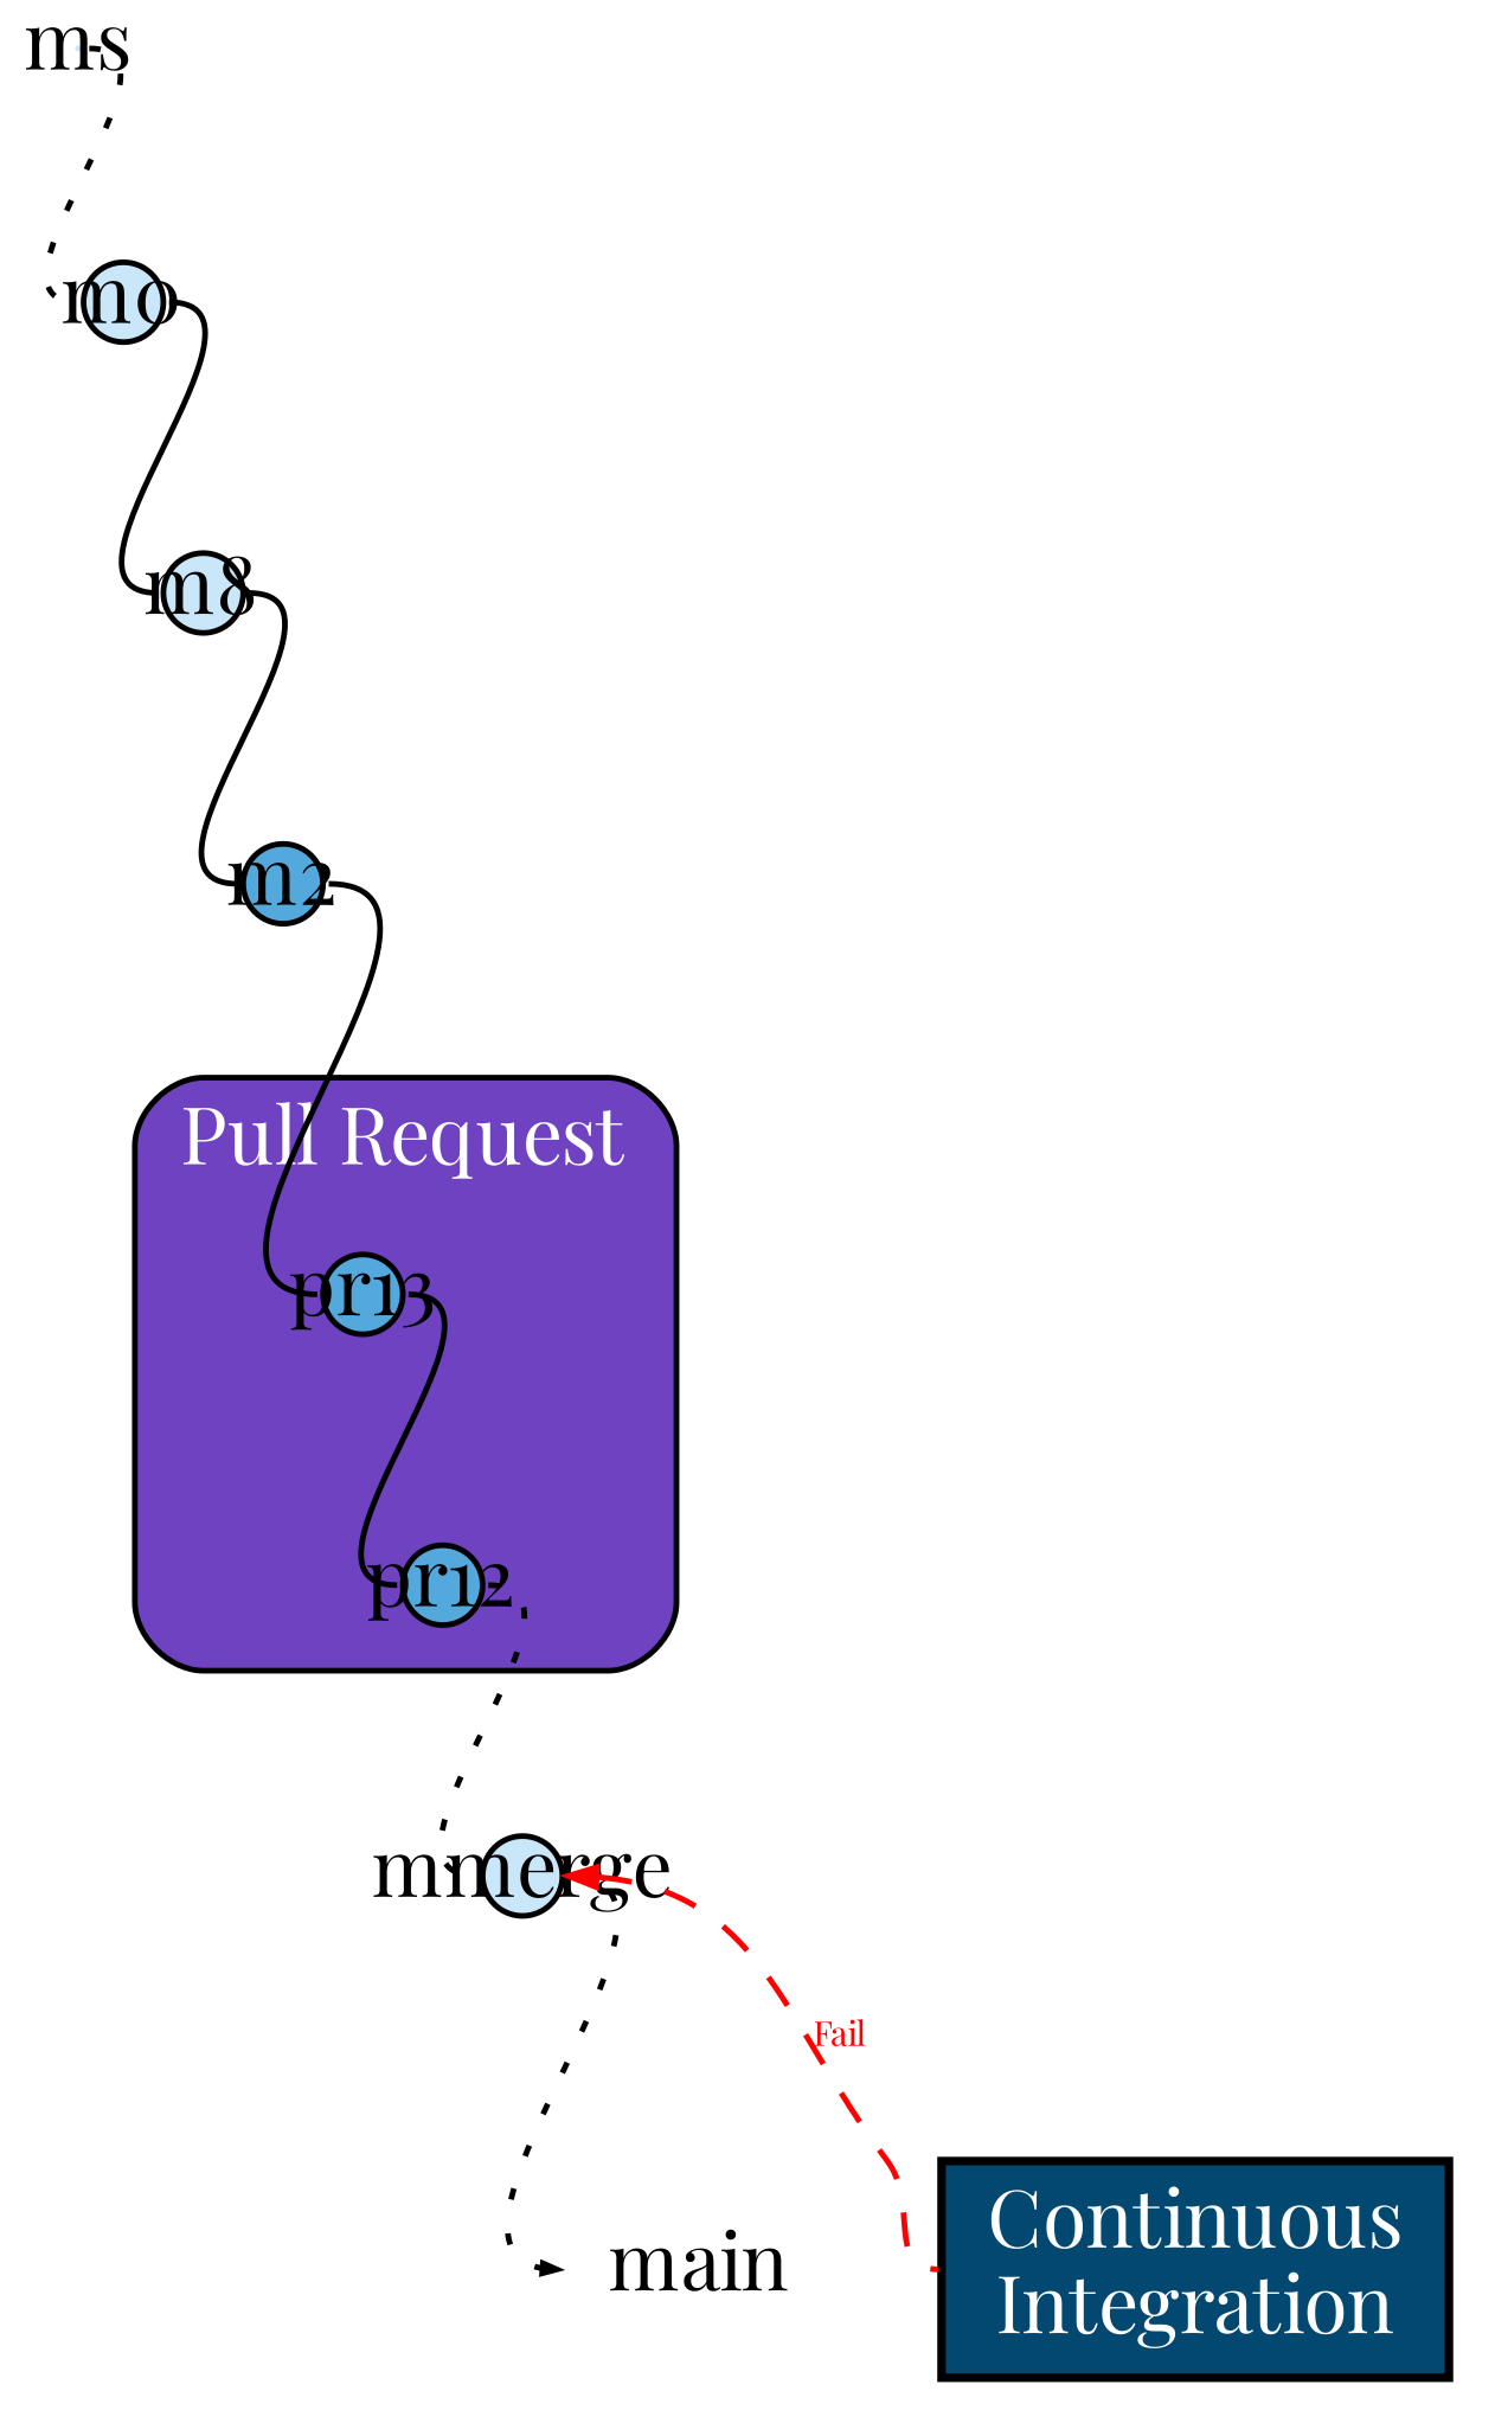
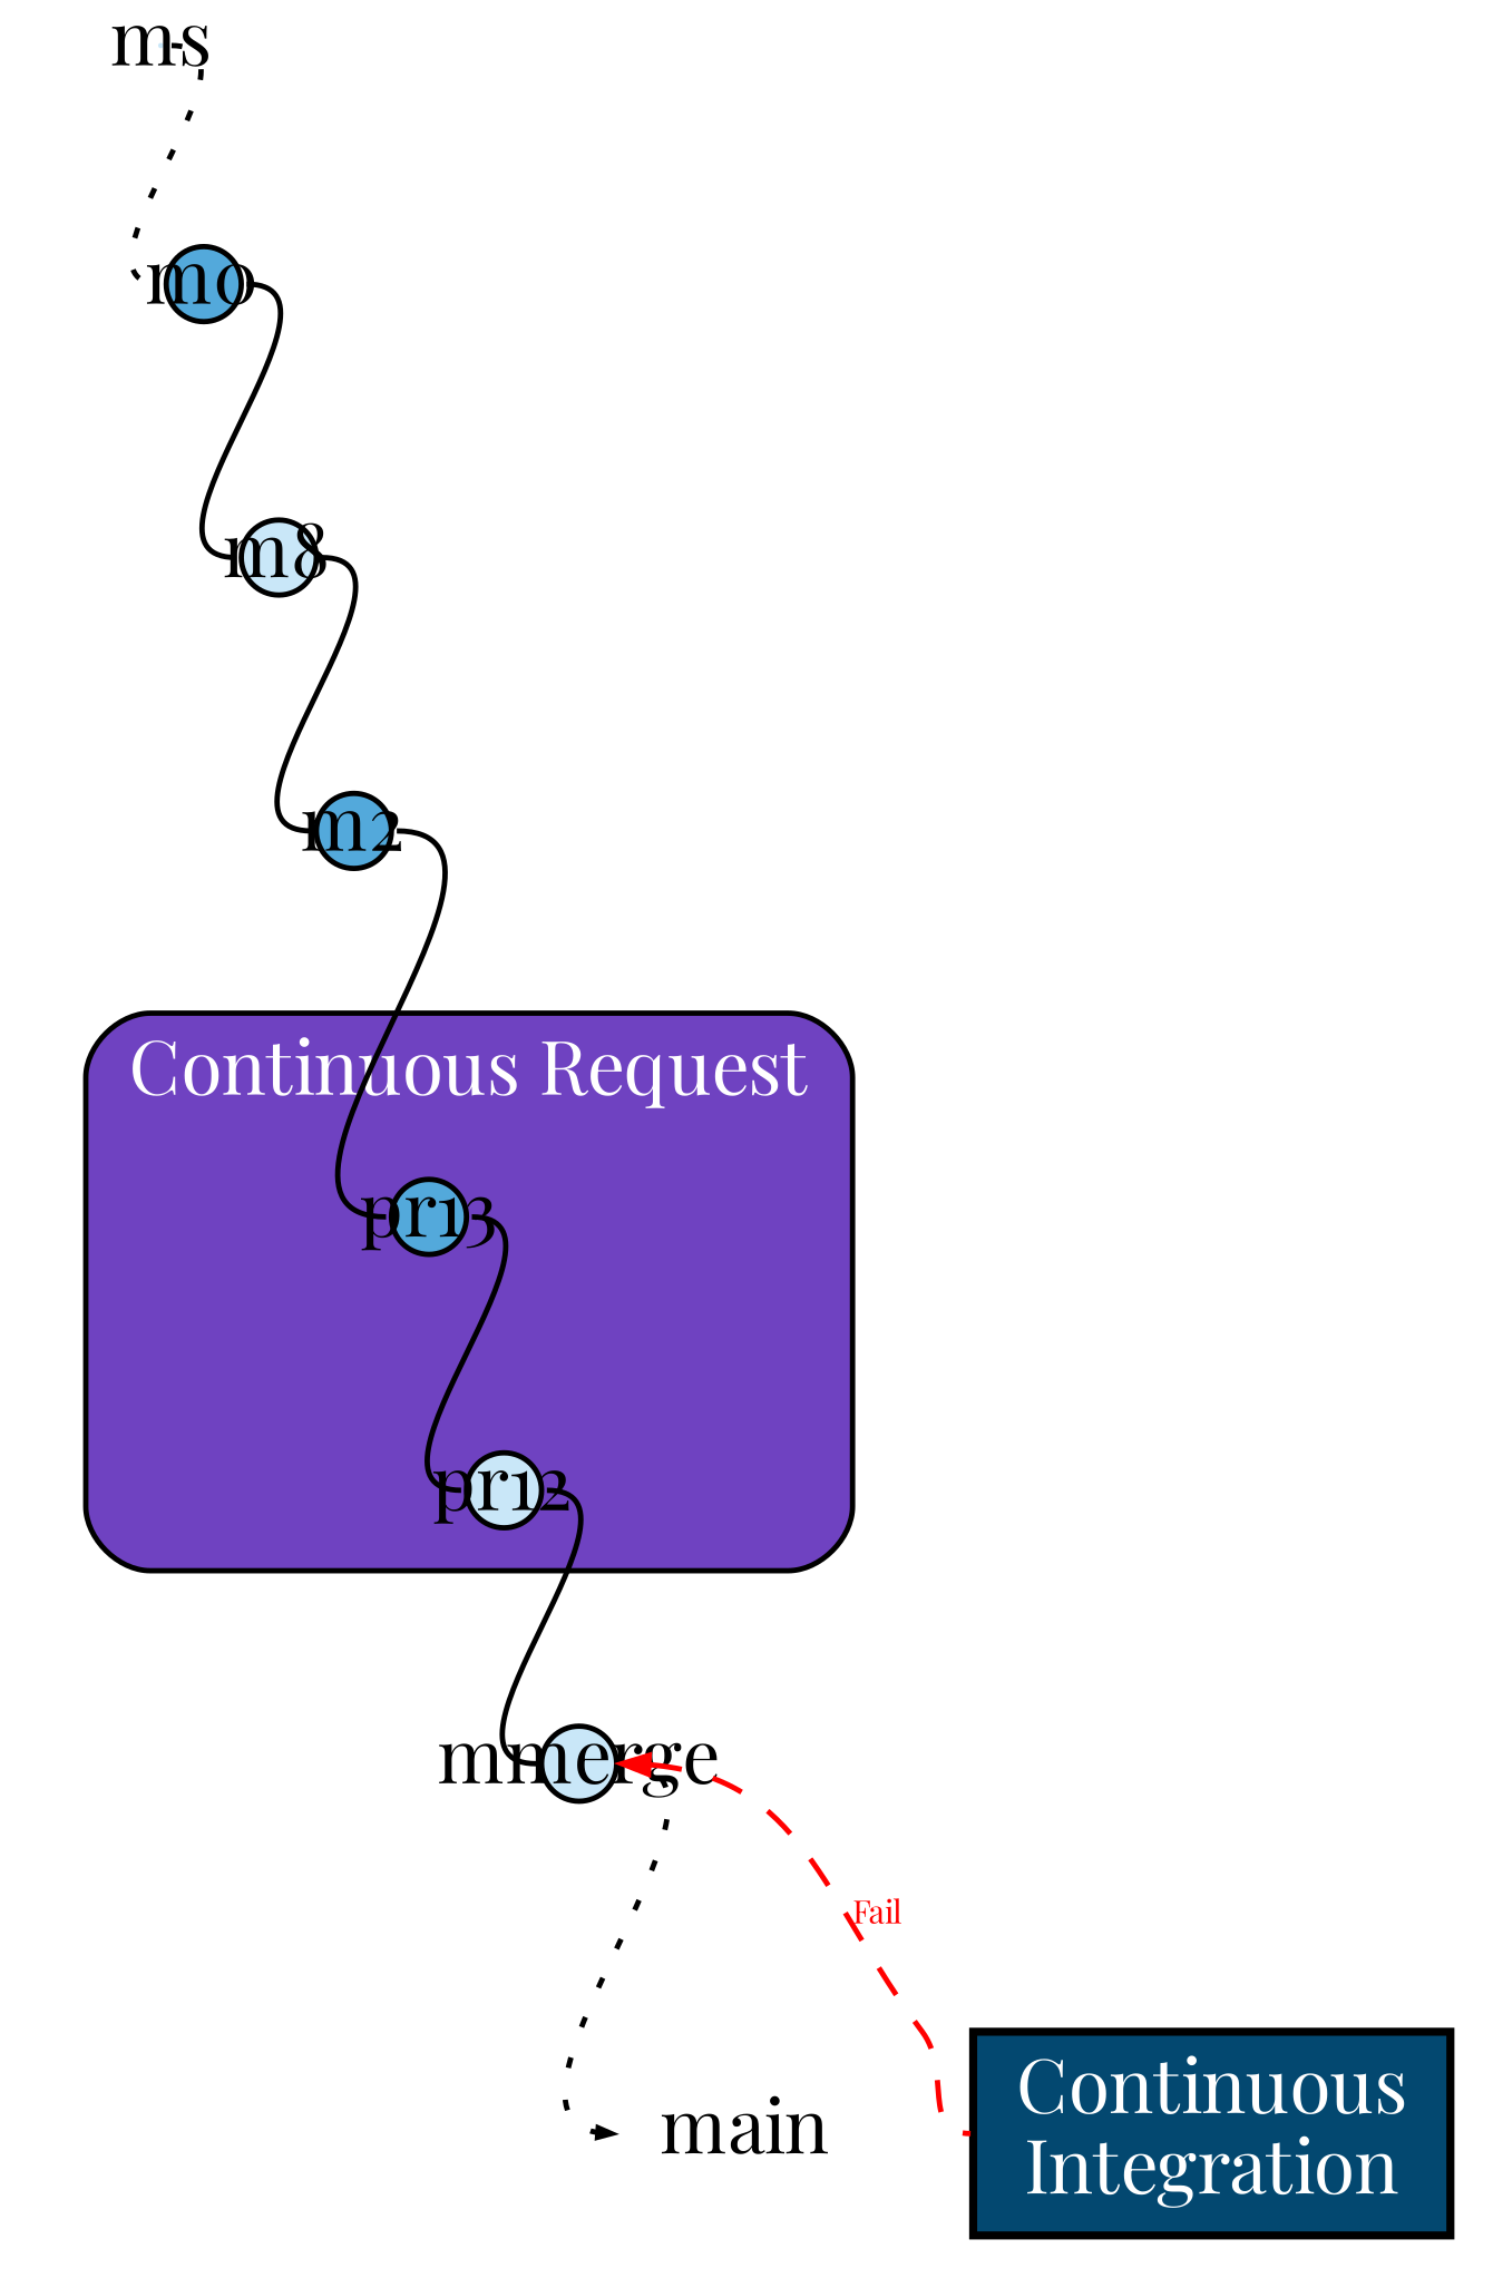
  strict digraph {
    fontname="Playfair Display"
    forcelabels=false
    newrank=false
    rankdir=TB
    node [color=black fillcolor="#C9E7F8" fixedsize=true fontcolor=black fontname="Playfair Display" group=main shape=circle style=filled]
    edge [arrowhead=none color=black fontname="Playfair Display" headport=w tailport=e]
    ms [height=0 penwidth=0 width=0]
    n2 [fillcolor=none fixedsize=false height=0.2 label=main shape=none width=0.2]
-   m0 [height=0.2 width=0.2]
+   m0 [fillcolor="#53A9DB" height=0.2 width=0.2]
    n4 [height=0.2 label=m8 width=0.2]
    m2 [fillcolor="#53A9DB" height=0.2 width=0.2]
    mmerge [height=0.2 width=0.2]
    n7 [fillcolor="#53A9DB" group=pr height=0.2 label=pr13 width=0.2]
-   pr12 [fillcolor="#53A9DB" group=pr height=0.2 width=0.2]
+   pr12 [group=pr height=0.2 width=0.2]
    n9 [fillcolor="#034870" fixedsize=false fontcolor=white height=0.2 label="Continuous\nIntegration" penwidth=1.5 shape=box width=0.2 group=""]
    subgraph sub_1 {
      rank=min
      ms
    }
    subgraph sub_2 {
      rank=sink
      n2
    }
    subgraph sub_3 {
      ms
      n2
      m0
      n4
      m2
      mmerge
    }
    subgraph sub_4 {
      subgraph cluster_5 {
        fillcolor="#6F42C1"
        fontcolor=white
-       label="Pull Request"
+       label="Continuous Request"
        style="rounded,filled"
        pr12
        subgraph sub_6 {
          fillcolor="#6F42C1"
          fontcolor=white
          label="Pull Request"
          rank=same
          style="rounded,filled"
          n7
        }
      }
    }
    subgraph sub_7 {
      mmerge
      n9
    }
    ms -> m0 [style=dotted]
    m0 -> n4
    n4 -> m2
    m2 -> n7
    mmerge -> n2 [arrowhead=normal arrowsize=0.25 style=dotted]
    mmerge -> n9 [arrowsize=0.5 arrowtail=normal color=red dir=both fontcolor=red fontsize="6pt" label=Fail penwidth=1 style=dashed]
    n7 -> pr12
-   pr12 -> mmerge [style=dotted]
+   pr12 -> mmerge
  }
